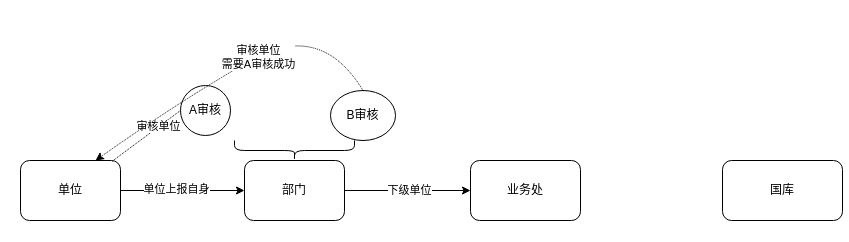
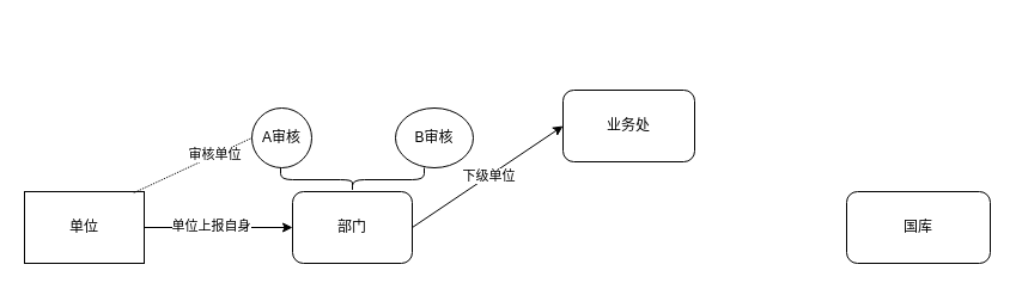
  <mxCell id="0" />
  <mxCell id="1" parent="0" />
- <mxCell id="2" value="单位" style="rounded=1;whiteSpace=wrap;html=1;" vertex="1" parent="1"><mxGeometry x="20" y="160" width="100" height="60" as="geometry" /></mxCell>
+ <mxCell id="2" value="单位" style="whiteSpace=wrap;html=1;rounded=0;" vertex="1" parent="1"><mxGeometry x="20" y="160" width="100" height="60" as="geometry" /></mxCell>
  <mxCell id="3" value="部门" style="rounded=1;whiteSpace=wrap;html=1;" vertex="1" parent="1"><mxGeometry x="244" y="160" width="100" height="60" as="geometry" /></mxCell>
- <mxCell id="4" value="业务处" style="rounded=1;whiteSpace=wrap;html=1;" vertex="1" parent="1"><mxGeometry x="470" y="160" width="110" height="60" as="geometry" /></mxCell>
- <mxCell id="5" value="国库" style="rounded=1;whiteSpace=wrap;html=1;" vertex="1" parent="1"><mxGeometry x="722" y="160" width="120" height="60" as="geometry" /></mxCell>
- <mxCell id="6" value="A审核" style="ellipse;whiteSpace=wrap;html=1;aspect=fixed;" vertex="1" parent="1"><mxGeometry x="180" y="85" width="50" height="50" as="geometry" /></mxCell>
+ <mxCell id="4" value="业务处" style="rounded=1;whiteSpace=wrap;html=1;" vertex="1" parent="1"><mxGeometry x="470" y="75" width="110" height="60" as="geometry" /></mxCell>
+ <mxCell id="5" value="国库" style="rounded=1;whiteSpace=wrap;html=1;" vertex="1" parent="1"><mxGeometry x="707" y="160" width="120" height="60" as="geometry" /></mxCell>
+ <mxCell id="6" value="A审核" style="ellipse;whiteSpace=wrap;html=1;aspect=fixed;" vertex="1" parent="1"><mxGeometry x="210" y="90" width="50" height="50" as="geometry" /></mxCell>
  <mxCell id="7" value="B审核" style="ellipse;whiteSpace=wrap;html=1;aspect=fixed;" vertex="1" parent="1"><mxGeometry x="330" y="90" width="65" height="50" as="geometry" /></mxCell>
  <mxCell id="8" value="" style="endArrow=classic;html=1;rounded=0;exitX=1;exitY=0.5;exitDx=0;exitDy=0;entryX=0;entryY=0.5;entryDx=0;entryDy=0;" edge="1" parent="1" source="2" target="3"><mxGeometry width="50" height="50" relative="1" as="geometry"><mxPoint x="20" y="170" as="sourcePoint" /><mxPoint x="150" y="150" as="targetPoint" /></mxGeometry></mxCell>
  <mxCell id="9" value="单位上报自身" style="edgeLabel;html=1;align=center;verticalAlign=middle;resizable=0;points=[];" vertex="1" connectable="0" parent="8"><mxGeometry x="-0.106" y="2" relative="1" as="geometry"><mxPoint as="offset" /></mxGeometry></mxCell>
  <mxCell id="10" value="" style="endArrow=classic;html=1;rounded=0;exitX=1;exitY=0.5;exitDx=0;exitDy=0;entryX=0;entryY=0.5;entryDx=0;entryDy=0;" edge="1" parent="1" source="3" target="4"><mxGeometry width="50" height="50" relative="1" as="geometry"><mxPoint x="370" y="200" as="sourcePoint" /><mxPoint x="420" y="150" as="targetPoint" /></mxGeometry></mxCell>
  <mxCell id="11" value="下级单位" style="edgeLabel;html=1;align=center;verticalAlign=middle;resizable=0;points=[];" vertex="1" connectable="0" parent="10"><mxGeometry x="0.018" y="1" relative="1" as="geometry"><mxPoint as="offset" /></mxGeometry></mxCell>
  <mxCell id="12" value="" style="shape=curlyBracket;whiteSpace=wrap;html=1;rounded=1;flipH=1;labelPosition=right;verticalLabelPosition=middle;align=left;verticalAlign=middle;size=0.5;rotation=90;" vertex="1" parent="1"><mxGeometry x="284" y="90" width="20" height="120" as="geometry" /></mxCell>
  <mxCell id="13" value="" style="endArrow=none;html=1;rounded=0;exitX=0;exitY=0.5;exitDx=0;exitDy=0;entryX=0.913;entryY=0.017;entryDx=0;entryDy=0;entryPerimeter=0;dashed=1;dashPattern=1 1;" edge="1" parent="1" source="6" target="2"><mxGeometry width="50" height="50" relative="1" as="geometry"><mxPoint x="130" y="130" as="sourcePoint" /><mxPoint x="180" y="80" as="targetPoint" /></mxGeometry></mxCell>
  <mxCell id="14" value="审核单位" style="edgeLabel;html=1;align=center;verticalAlign=middle;resizable=0;points=[];" vertex="1" connectable="0" parent="13"><mxGeometry x="-0.379" y="-1" relative="1" as="geometry"><mxPoint as="offset" /></mxGeometry></mxCell>
- <mxCell id="15" value="" style="curved=1;endArrow=classic;html=1;rounded=0;exitX=0.5;exitY=0;exitDx=0;exitDy=0;entryX=0.75;entryY=0;entryDx=0;entryDy=0;dashed=1;dashPattern=1 1;" edge="1" parent="1" source="7" target="2"><mxGeometry width="50" height="50" relative="1" as="geometry"><mxPoint x="270" y="20" as="sourcePoint" /><mxPoint x="320" y="-30" as="targetPoint" /><Array as="points"><mxPoint x="320" y="20" /><mxPoint x="180" y="100" /></Array></mxGeometry></mxCell>
- <mxCell id="16" value="审核单位&lt;div&gt;需要A审核成功&lt;/div&gt;" style="edgeLabel;html=1;align=center;verticalAlign=middle;resizable=0;points=[];" vertex="1" connectable="0" parent="15"><mxGeometry x="-0.115" y="1" relative="1" as="geometry"><mxPoint as="offset" /></mxGeometry></mxCell>
